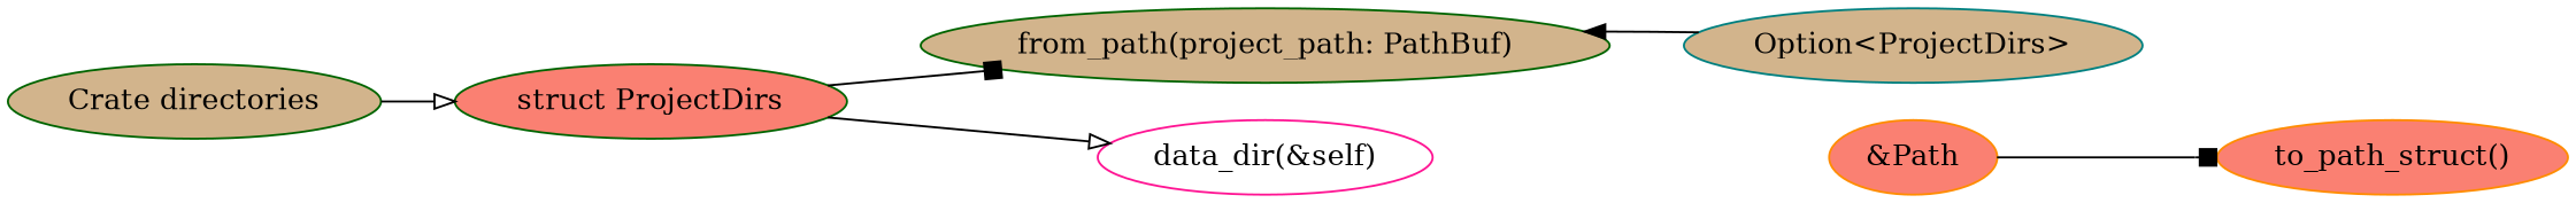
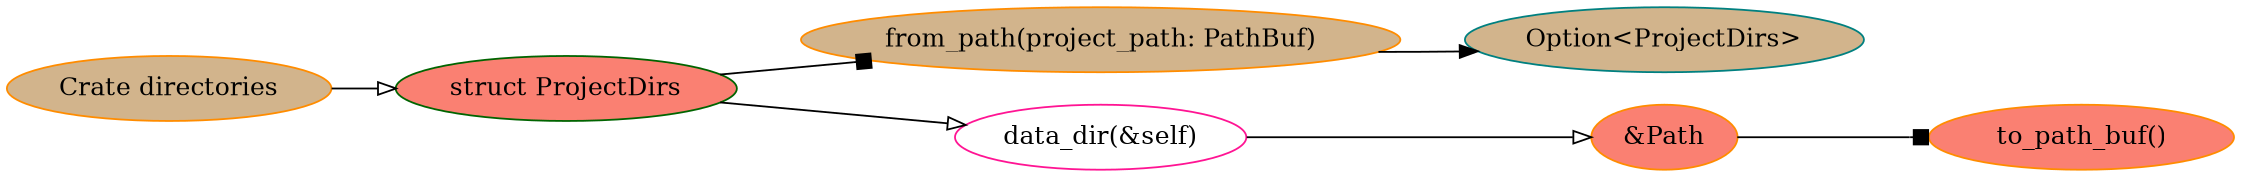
  digraph {
    rankdir=LR
    node [color=darkorange fillcolor=tan style=filled]
    edge [arrowhead=onormal]
-   n1 [color=darkgreen label="Crate directories"]
+   n1 [label="Crate directories"]
    n2 [color=darkgreen fillcolor=salmon label="struct ProjectDirs"]
-   "from_path(project_path: PathBuf)" [color=darkgreen]
+   "from_path(project_path: PathBuf)"
    "data_dir(&self)" [color=deeppink fillcolor=white]
    "Option<ProjectDirs>" [color=teal]
    "&Path" [fillcolor=salmon]
-   "to_path_buf()" [fillcolor=salmon label="to_path_struct()"]
+   "to_path_buf()" [fillcolor=salmon]
    n1 -> n2
    n2 -> "from_path(project_path: PathBuf)" [arrowhead=box]
    n2 -> "data_dir(&self)"
-   "Option<ProjectDirs>" -> "from_path(project_path: PathBuf)" [arrowhead=normal]
+   "from_path(project_path: PathBuf)" -> "Option<ProjectDirs>" [arrowhead=normal]
+   "data_dir(&self)" -> "&Path"
    "&Path" -> "to_path_buf()" [arrowhead=box]
  }
